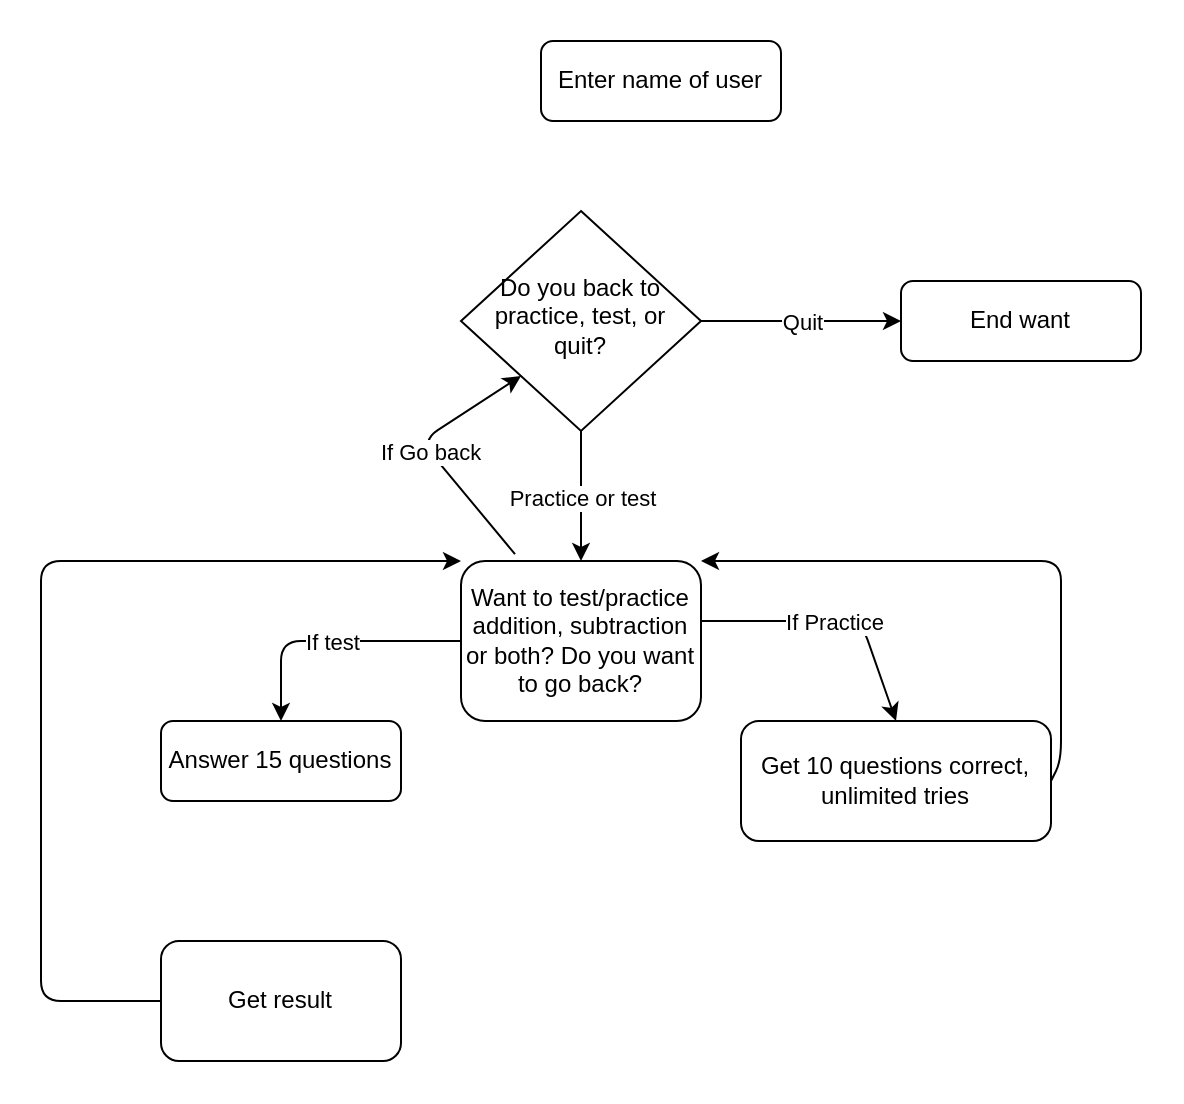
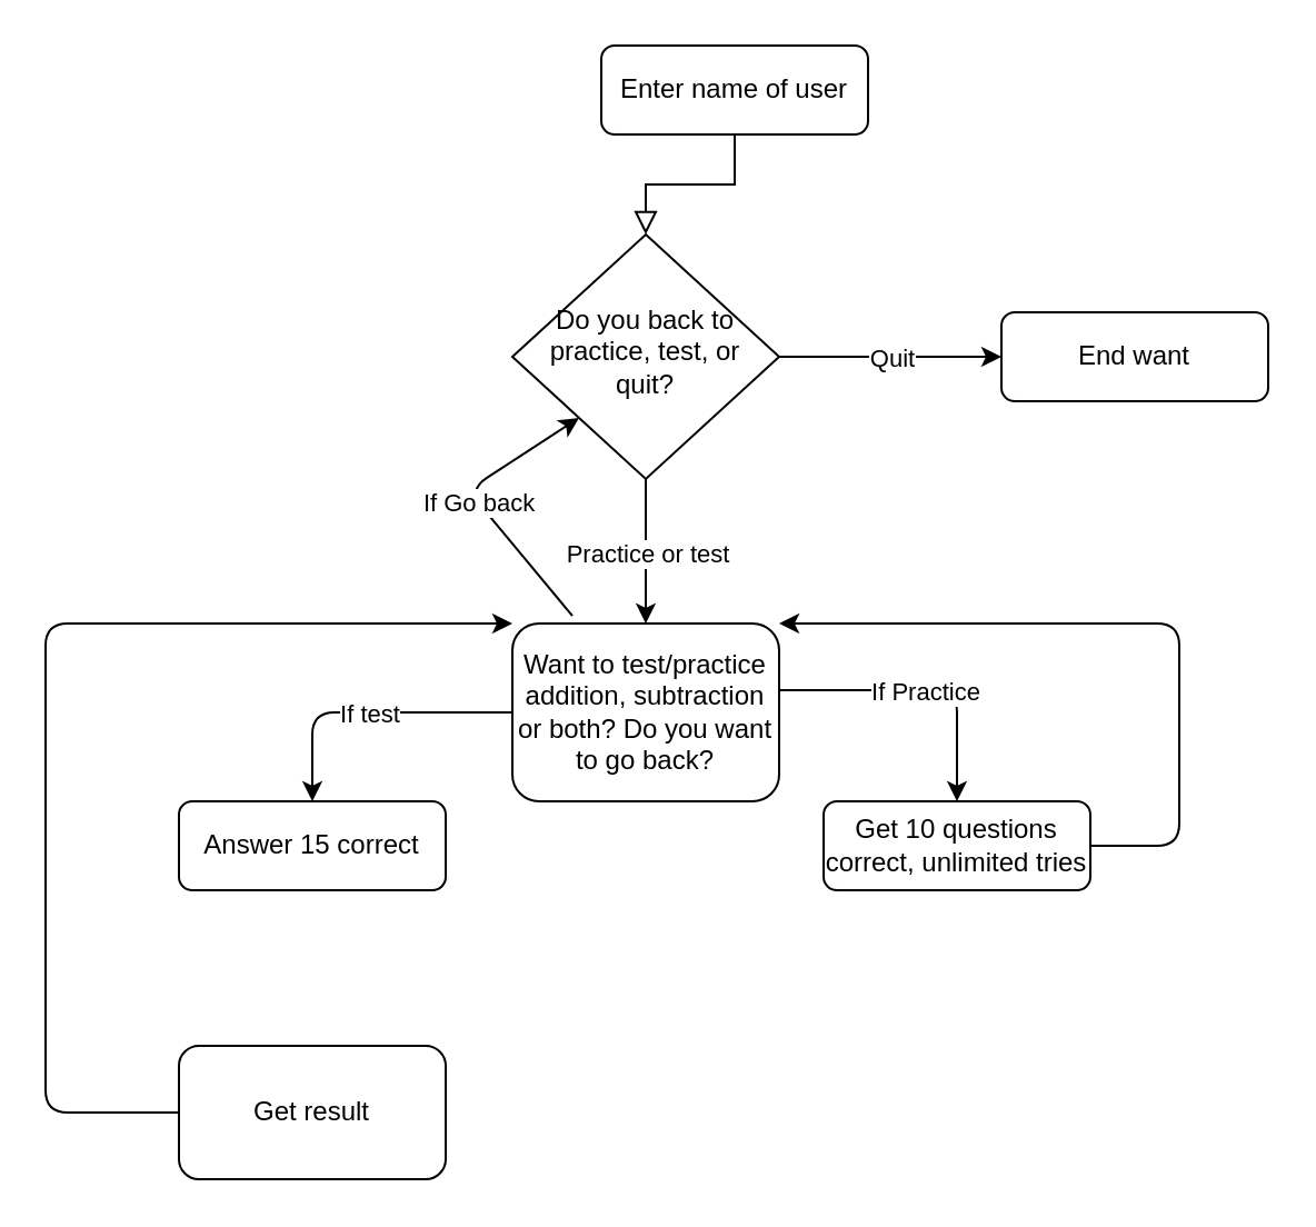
  <mxCell id="0" />
  <mxCell id="1" parent="0" />
+ <mxCell id="2" value="" style="rounded=0;html=1;jettySize=auto;orthogonalLoop=1;fontSize=11;endArrow=block;endFill=0;endSize=8;strokeWidth=1;shadow=0;labelBackgroundColor=none;edgeStyle=orthogonalEdgeStyle;" parent="1" source="3" target="4" edge="1"><mxGeometry relative="1" as="geometry" /></mxCell>
  <mxCell id="3" value="Enter name of user" style="rounded=1;whiteSpace=wrap;html=1;fontSize=12;glass=0;strokeWidth=1;shadow=0;" parent="1" vertex="1"><mxGeometry x="270" y="20" width="120" height="40" as="geometry" /></mxCell>
  <mxCell id="4" value="Do you back to practice, test, or quit?" style="rhombus;whiteSpace=wrap;html=1;shadow=0;fontFamily=Helvetica;fontSize=12;align=center;strokeWidth=1;spacing=6;spacingTop=-4;" parent="1" vertex="1"><mxGeometry x="230" y="105" width="120" height="110" as="geometry" /></mxCell>
  <mxCell id="5" value="End want" style="rounded=1;whiteSpace=wrap;html=1;fontSize=12;glass=0;strokeWidth=1;shadow=0;" parent="1" vertex="1"><mxGeometry x="450" y="140" width="120" height="40" as="geometry" /></mxCell>
- <mxCell id="6" value="Answer 15 questions" style="rounded=1;whiteSpace=wrap;html=1;fontSize=12;glass=0;strokeWidth=1;shadow=0;" parent="1" vertex="1"><mxGeometry x="80" y="360" width="120" height="40" as="geometry" /></mxCell>
- <mxCell id="7" value="Get 10 questions correct, unlimited tries" style="rounded=1;whiteSpace=wrap;html=1;fontSize=12;glass=0;strokeWidth=1;shadow=0;" parent="1" vertex="1"><mxGeometry x="370" y="360" width="155" height="60" as="geometry" /></mxCell>
+ <mxCell id="6" value="Answer 15 correct" style="rounded=1;whiteSpace=wrap;html=1;fontSize=12;glass=0;strokeWidth=1;shadow=0;" parent="1" vertex="1"><mxGeometry x="80" y="360" width="120" height="40" as="geometry" /></mxCell>
+ <mxCell id="7" value="Get 10 questions correct, unlimited tries" style="rounded=1;whiteSpace=wrap;html=1;fontSize=12;glass=0;strokeWidth=1;shadow=0;" parent="1" vertex="1"><mxGeometry x="370" y="360" width="120" height="40" as="geometry" /></mxCell>
  <mxCell id="8" value="" style="endArrow=classic;html=1;" edge="1" parent="1"><mxGeometry relative="1" as="geometry"><mxPoint x="350" y="160" as="sourcePoint" /><mxPoint x="450" y="160" as="targetPoint" /></mxGeometry></mxCell>
  <mxCell id="9" value="Quit" style="edgeLabel;resizable=0;html=1;align=center;verticalAlign=middle;" connectable="0" vertex="1" parent="8"><mxGeometry relative="1" as="geometry" /></mxCell>
  <mxCell id="10" value="" style="endArrow=classic;html=1;exitX=0.5;exitY=1;exitDx=0;exitDy=0;" edge="1" parent="1" source="4"><mxGeometry relative="1" as="geometry"><mxPoint x="110" y="190" as="sourcePoint" /><mxPoint x="290" y="280" as="targetPoint" /></mxGeometry></mxCell>
  <mxCell id="11" value="Practice or test" style="edgeLabel;resizable=0;html=1;align=center;verticalAlign=middle;" connectable="0" vertex="1" parent="10"><mxGeometry relative="1" as="geometry" /></mxCell>
  <mxCell id="12" value="&lt;span style=&quot;color: rgb(0 , 0 , 0) ; font-family: &amp;#34;helvetica&amp;#34; ; font-size: 12px ; font-style: normal ; font-weight: 400 ; letter-spacing: normal ; text-align: center ; text-indent: 0px ; text-transform: none ; word-spacing: 0px ; display: inline ; float: none ; background-color: rgb(255 , 255 , 255)&quot;&gt;Want to test/practice addition, subtraction or both? Do you want to go back?&lt;/span&gt;" style="rounded=1;whiteSpace=wrap;html=1;" vertex="1" parent="1"><mxGeometry x="230" y="280" width="120" height="80" as="geometry" /></mxCell>
  <mxCell id="13" value="" style="endArrow=classic;html=1;exitX=0;exitY=0.5;exitDx=0;exitDy=0;" edge="1" parent="1" source="12"><mxGeometry relative="1" as="geometry"><mxPoint x="80" y="320" as="sourcePoint" /><mxPoint x="140" y="360" as="targetPoint" /><Array as="points"><mxPoint x="140" y="320" /></Array></mxGeometry></mxCell>
  <mxCell id="14" value="If test" style="edgeLabel;resizable=0;html=1;align=center;verticalAlign=middle;" connectable="0" vertex="1" parent="13"><mxGeometry relative="1" as="geometry" /></mxCell>
  <mxCell id="15" value="" style="endArrow=classic;html=1;entryX=0.5;entryY=0;entryDx=0;entryDy=0;" edge="1" parent="1" target="7"><mxGeometry relative="1" as="geometry"><mxPoint x="350" y="310" as="sourcePoint" /><mxPoint x="430" y="350" as="targetPoint" /><Array as="points"><mxPoint x="430" y="310" /></Array></mxGeometry></mxCell>
  <mxCell id="16" value="If Practice" style="edgeLabel;resizable=0;html=1;align=center;verticalAlign=middle;" connectable="0" vertex="1" parent="15"><mxGeometry relative="1" as="geometry" /></mxCell>
  <mxCell id="17" value="Get result" style="whiteSpace=wrap;html=1;rounded=1;shadow=0;strokeWidth=1;glass=0;" vertex="1" parent="1"><mxGeometry x="80" y="470" width="120" height="60" as="geometry" /></mxCell>
  <mxCell id="18" value="" style="endArrow=classic;html=1;entryX=0;entryY=0;entryDx=0;entryDy=0;exitX=0;exitY=0.5;exitDx=0;exitDy=0;" edge="1" parent="1" source="17" target="12"><mxGeometry width="50" height="50" relative="1" as="geometry"><mxPoint x="60" y="200" as="sourcePoint" /><mxPoint x="110" y="150" as="targetPoint" /><Array as="points"><mxPoint x="20" y="500" /><mxPoint x="20" y="280" /></Array></mxGeometry></mxCell>
  <mxCell id="19" value="" style="endArrow=classic;html=1;entryX=1;entryY=0;entryDx=0;entryDy=0;exitX=1;exitY=0.5;exitDx=0;exitDy=0;" edge="1" parent="1" source="7" target="12"><mxGeometry width="50" height="50" relative="1" as="geometry"><mxPoint x="520" y="380" as="sourcePoint" /><mxPoint x="570" y="330" as="targetPoint" /><Array as="points"><mxPoint x="530" y="380" /><mxPoint x="530" y="280" /></Array></mxGeometry></mxCell>
  <mxCell id="20" value="" style="endArrow=classic;html=1;entryX=0;entryY=1;entryDx=0;entryDy=0;exitX=0.225;exitY=-0.043;exitDx=0;exitDy=0;exitPerimeter=0;" edge="1" parent="1" source="12" target="4"><mxGeometry relative="1" as="geometry"><mxPoint x="130" y="250" as="sourcePoint" /><mxPoint x="230" y="250" as="targetPoint" /><Array as="points"><mxPoint x="210" y="220" /></Array></mxGeometry></mxCell>
  <mxCell id="21" value="If Go back" style="edgeLabel;resizable=0;html=1;align=center;verticalAlign=middle;" connectable="0" vertex="1" parent="20"><mxGeometry relative="1" as="geometry" /></mxCell>
